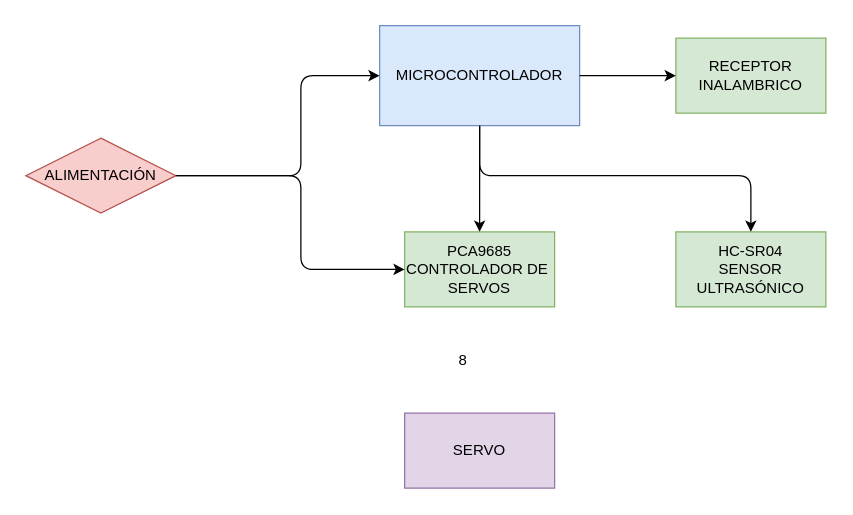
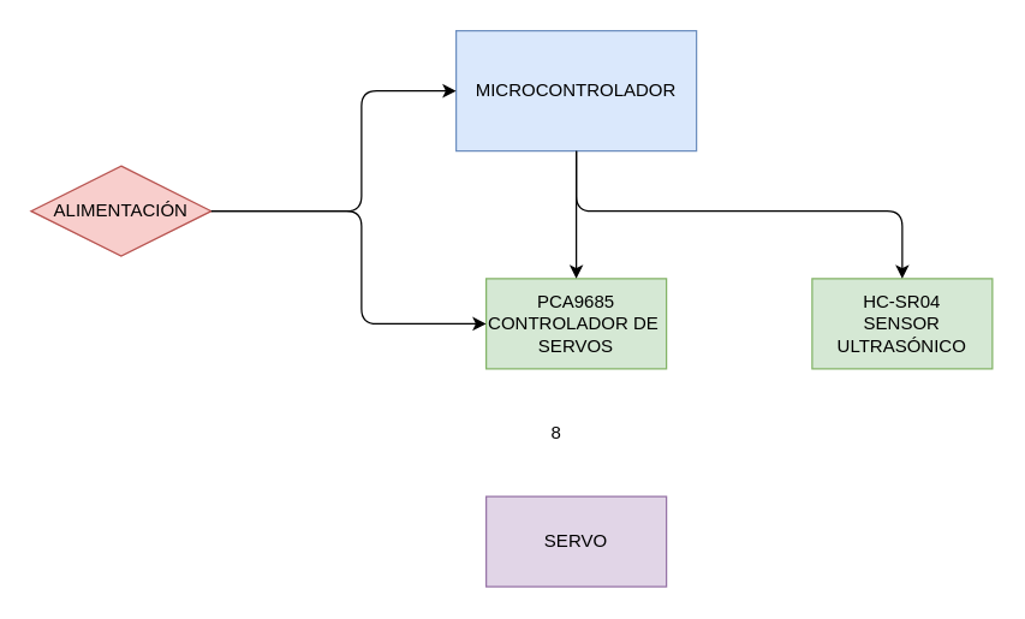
  <mxCell id="0" />
  <mxCell id="1" parent="0" />
  <mxCell id="2" value="MICROCONTROLADOR" style="rounded=0;whiteSpace=wrap;html=1;fillColor=#dae8fc;strokeColor=#6c8ebf;" vertex="1" parent="1"><mxGeometry x="303" y="20" width="160" height="80" as="geometry" /></mxCell>
  <mxCell id="3" value="PCA9685&lt;br&gt;CONTROLADOR DE&amp;nbsp;&lt;br&gt;SERVOS" style="rounded=0;whiteSpace=wrap;html=1;fillColor=#d5e8d4;strokeColor=#82b366;" vertex="1" parent="1"><mxGeometry x="323" y="185" width="120" height="60" as="geometry" /></mxCell>
  <mxCell id="4" value="ALIMENTACIÓN" style="rhombus;whiteSpace=wrap;html=1;fillColor=#f8cecc;strokeColor=#b85450;" vertex="1" parent="1"><mxGeometry x="20" y="110" width="120" height="60" as="geometry" /></mxCell>
  <mxCell id="5" value="SERVO" style="rounded=0;whiteSpace=wrap;html=1;fillColor=#e1d5e7;strokeColor=#9673a6;" vertex="1" parent="1"><mxGeometry x="323" y="330" width="120" height="60" as="geometry" /></mxCell>
  <mxCell id="6" value="HC-SR04&lt;br&gt;SENSOR ULTRASÓNICO" style="rounded=0;whiteSpace=wrap;html=1;fillColor=#d5e8d4;strokeColor=#82b366;" vertex="1" parent="1"><mxGeometry x="540" y="185" width="120" height="60" as="geometry" /></mxCell>
- <mxCell id="7" value="RECEPTOR&lt;br&gt;INALAMBRICO" style="rounded=0;whiteSpace=wrap;html=1;fillColor=#d5e8d4;strokeColor=#82b366;" vertex="1" parent="1"><mxGeometry x="540" y="30" width="120" height="60" as="geometry" /></mxCell>
- <mxCell id="8" value="" style="endArrow=classic;html=1;entryX=0;entryY=0.5;entryDx=0;entryDy=0;exitX=1;exitY=0.5;exitDx=0;exitDy=0;" edge="1" parent="1" source="2" target="7"><mxGeometry width="50" height="50" relative="1" as="geometry"><mxPoint x="480" y="90" as="sourcePoint" /><mxPoint x="530" y="40" as="targetPoint" /></mxGeometry></mxCell>
  <mxCell id="9" value="" style="endArrow=classic;html=1;entryX=0.5;entryY=0;entryDx=0;entryDy=0;exitX=0.5;exitY=1;exitDx=0;exitDy=0;" edge="1" parent="1" source="2" target="3"><mxGeometry width="50" height="50" relative="1" as="geometry"><mxPoint x="360" y="160" as="sourcePoint" /><mxPoint x="410" y="110" as="targetPoint" /></mxGeometry></mxCell>
  <mxCell id="10" value="" style="endArrow=classic;html=1;entryX=0;entryY=0.5;entryDx=0;entryDy=0;exitX=1;exitY=0.5;exitDx=0;exitDy=0;" edge="1" parent="1" source="4" target="2"><mxGeometry width="50" height="50" relative="1" as="geometry"><mxPoint x="190" y="170" as="sourcePoint" /><mxPoint x="240" y="120" as="targetPoint" /><Array as="points"><mxPoint x="240" y="140" /><mxPoint x="240" y="60" /></Array></mxGeometry></mxCell>
  <mxCell id="11" value="" style="endArrow=classic;html=1;entryX=0;entryY=0.5;entryDx=0;entryDy=0;exitX=1;exitY=0.5;exitDx=0;exitDy=0;" edge="1" parent="1" source="4" target="3"><mxGeometry width="50" height="50" relative="1" as="geometry"><mxPoint x="200" y="230" as="sourcePoint" /><mxPoint x="250" y="180" as="targetPoint" /><Array as="points"><mxPoint x="240" y="140" /><mxPoint x="240" y="215" /></Array></mxGeometry></mxCell>
  <mxCell id="12" value="" style="endArrow=classic;html=1;entryX=0.5;entryY=0;entryDx=0;entryDy=0;exitX=0.5;exitY=1;exitDx=0;exitDy=0;" edge="1" parent="1" source="2" target="6"><mxGeometry width="50" height="50" relative="1" as="geometry"><mxPoint x="410" y="160" as="sourcePoint" /><mxPoint x="460" y="110" as="targetPoint" /><Array as="points"><mxPoint x="383" y="140" /><mxPoint x="600" y="140" /></Array></mxGeometry></mxCell>
  <mxCell id="13" value="8" style="text;html=1;strokeColor=none;fillColor=none;align=center;verticalAlign=middle;whiteSpace=wrap;rounded=0;" vertex="1" parent="1"><mxGeometry x="350" y="277.5" width="40" height="20" as="geometry" /></mxCell>
